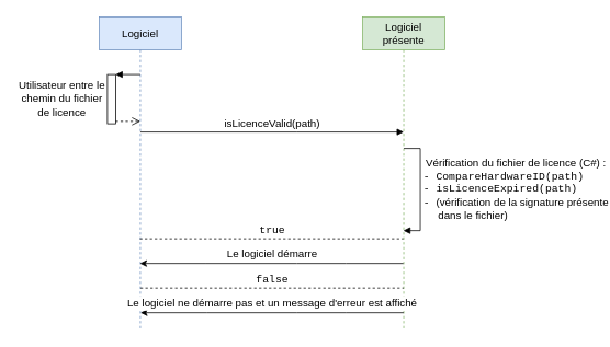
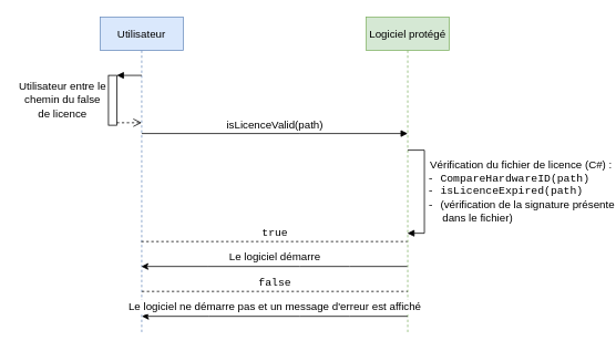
  <mxCell id="0" />
  <mxCell id="1" parent="0" />
- <mxCell id="2" value="Logiciel" style="shape=umlLifeline;perimeter=lifelinePerimeter;whiteSpace=wrap;html=1;container=1;collapsible=0;recursiveResize=0;outlineConnect=0;fillColor=#dae8fc;strokeColor=#6c8ebf;fontSize=13;" vertex="1" parent="1"><mxGeometry x="120" y="20" width="100" height="380" as="geometry" /></mxCell>
+ <mxCell id="2" value="Utilisateur" style="shape=umlLifeline;perimeter=lifelinePerimeter;whiteSpace=wrap;html=1;container=1;collapsible=0;recursiveResize=0;outlineConnect=0;fillColor=#dae8fc;strokeColor=#6c8ebf;fontSize=13;" vertex="1" parent="1"><mxGeometry x="120" y="20" width="100" height="380" as="geometry" /></mxCell>
  <mxCell id="3" value="" style="html=1;points=[];perimeter=orthogonalPerimeter;fontFamily=Courier New;fontSize=13;" vertex="1" parent="2"><mxGeometry x="10" y="70" width="10" height="60" as="geometry" /></mxCell>
- <mxCell id="4" value="&lt;div style=&quot;font-size: 13px;&quot;&gt;Logiciel présente&lt;br style=&quot;font-size: 13px;&quot;&gt;&lt;/div&gt;" style="shape=umlLifeline;perimeter=lifelinePerimeter;whiteSpace=wrap;html=1;container=1;collapsible=0;recursiveResize=0;outlineConnect=0;fillColor=#d5e8d4;strokeColor=#82b366;fontSize=13;" vertex="1" parent="1"><mxGeometry x="440" y="20" width="100" height="380" as="geometry" /></mxCell>
+ <mxCell id="4" value="&lt;div style=&quot;font-size: 13px;&quot;&gt;Logiciel protégé&lt;br style=&quot;font-size: 13px;&quot;&gt;&lt;/div&gt;" style="shape=umlLifeline;perimeter=lifelinePerimeter;whiteSpace=wrap;html=1;container=1;collapsible=0;recursiveResize=0;outlineConnect=0;fillColor=#d5e8d4;strokeColor=#82b366;fontSize=13;" vertex="1" parent="1"><mxGeometry x="440" y="20" width="100" height="380" as="geometry" /></mxCell>
  <mxCell id="5" value="&lt;div style=&quot;font-size: 13px&quot; align=&quot;center&quot;&gt;&lt;font style=&quot;font-size: 13px&quot; face=&quot;Helvetica&quot;&gt;Vérification du fichier de licence (C#) :&lt;br style=&quot;font-size: 13px&quot;&gt;&lt;/font&gt;&lt;/div&gt;&lt;div style=&quot;font-size: 13px&quot;&gt;- CompareHardwareID(path)&lt;br&gt;- isLicenceExpired(path)&lt;br&gt;- &lt;font face=&quot;Helvetica&quot;&gt;(vérification de la signature présente&lt;/font&gt;&lt;/div&gt;&lt;div style=&quot;font-size: 13px&quot;&gt;&lt;font face=&quot;Helvetica&quot;&gt;&amp;nbsp;&amp;nbsp;&amp;nbsp;&amp;nbsp; dans le fichier)&lt;br style=&quot;font-size: 13px&quot;&gt;&lt;/font&gt;&lt;/div&gt;" style="edgeStyle=orthogonalEdgeStyle;html=1;align=left;spacingLeft=2;endArrow=block;rounded=0;fontFamily=Courier New;fontSize=13;" edge="1" parent="4"><mxGeometry relative="1" as="geometry"><mxPoint x="50" y="160" as="sourcePoint" /><Array as="points"><mxPoint x="50" y="160" /><mxPoint x="70" y="160" /><mxPoint x="70" y="260" /></Array><mxPoint x="49.5" y="260" as="targetPoint" /></mxGeometry></mxCell>
  <mxCell id="6" value="" style="html=1;verticalAlign=bottom;endArrow=block;entryX=1;entryY=0;rounded=0;fontFamily=Courier New;fontSize=13;" edge="1" parent="1" target="3"><mxGeometry relative="1" as="geometry"><mxPoint x="170" y="90" as="sourcePoint" /></mxGeometry></mxCell>
  <mxCell id="7" value="" style="html=1;verticalAlign=bottom;endArrow=open;dashed=1;endSize=8;exitX=1;exitY=0.95;rounded=0;fontFamily=Courier New;fontSize=13;" edge="1" parent="1" source="3"><mxGeometry relative="1" as="geometry"><mxPoint x="170" y="147" as="targetPoint" /></mxGeometry></mxCell>
- <mxCell id="8" value="&lt;div style=&quot;font-size: 13px;&quot;&gt;&lt;font style=&quot;font-size: 13px;&quot; face=&quot;Helvetica&quot;&gt;Utilisateur entre le &lt;br style=&quot;font-size: 13px;&quot;&gt;&lt;/font&gt;&lt;/div&gt;&lt;font style=&quot;font-size: 13px;&quot; face=&quot;Helvetica&quot;&gt;chemin du fichier de licence&lt;/font&gt;" style="text;html=1;strokeColor=none;fillColor=none;align=center;verticalAlign=middle;whiteSpace=wrap;rounded=0;fontFamily=Courier New;fontSize=13;" vertex="1" parent="1"><mxGeometry x="20" y="100" width="110" height="40" as="geometry" /></mxCell>
+ <mxCell id="8" value="&lt;div style=&quot;font-size: 13px;&quot;&gt;&lt;font style=&quot;font-size: 13px;&quot; face=&quot;Helvetica&quot;&gt;Utilisateur entre le &lt;br style=&quot;font-size: 13px;&quot;&gt;&lt;/font&gt;&lt;/div&gt;&lt;font style=&quot;font-size: 13px;&quot; face=&quot;Helvetica&quot;&gt;chemin du false de licence&lt;/font&gt;" style="text;html=1;strokeColor=none;fillColor=none;align=center;verticalAlign=middle;whiteSpace=wrap;rounded=0;fontFamily=Courier New;fontSize=13;" vertex="1" parent="1"><mxGeometry x="20" y="100" width="110" height="40" as="geometry" /></mxCell>
  <mxCell id="9" value="&lt;font face=&quot;Courier New&quot;&gt;true&lt;/font&gt;" style="html=1;verticalAlign=bottom;endArrow=none;rounded=0;fontFamily=Helvetica;endFill=0;dashed=1;fontSize=13;" edge="1" parent="1" source="2" target="4"><mxGeometry width="80" relative="1" as="geometry"><mxPoint x="290" y="290" as="sourcePoint" /><mxPoint x="370" y="290" as="targetPoint" /><Array as="points"><mxPoint x="380" y="290" /></Array></mxGeometry></mxCell>
  <mxCell id="10" value="&lt;font face=&quot;Courier New&quot;&gt;false&lt;/font&gt;" style="html=1;verticalAlign=bottom;endArrow=none;rounded=0;fontFamily=Helvetica;endFill=0;dashed=1;fontSize=13;" edge="1" parent="1"><mxGeometry width="80" relative="1" as="geometry"><mxPoint x="170.15" y="350" as="sourcePoint" /><mxPoint x="489.84" y="350" as="targetPoint" /><Array as="points"><mxPoint x="380.34" y="350" /></Array></mxGeometry></mxCell>
  <mxCell id="11" value="&lt;font face=&quot;Helvetica&quot;&gt;Le logiciel démarre &lt;/font&gt;" style="html=1;verticalAlign=bottom;endArrow=none;rounded=0;fontFamily=Courier New;endFill=0;startArrow=classic;startFill=1;fontSize=13;" edge="1" parent="1" source="2" target="4"><mxGeometry width="80" relative="1" as="geometry"><mxPoint x="320" y="220" as="sourcePoint" /><mxPoint x="400" y="220" as="targetPoint" /><Array as="points"><mxPoint x="250" y="320" /><mxPoint x="360" y="320" /><mxPoint x="420" y="320" /></Array></mxGeometry></mxCell>
  <mxCell id="12" value="&lt;font face=&quot;Helvetica&quot;&gt;Le logiciel ne démarre pas et un message d'erreur est affiché&lt;/font&gt;" style="html=1;verticalAlign=bottom;endArrow=none;rounded=0;fontFamily=Courier New;endFill=0;startArrow=classic;startFill=1;fontSize=13;" edge="1" parent="1"><mxGeometry width="80" relative="1" as="geometry"><mxPoint x="170.15" y="380" as="sourcePoint" /><mxPoint x="489.84" y="380" as="targetPoint" /><Array as="points"><mxPoint x="250.34" y="380" /><mxPoint x="360.34" y="380" /><mxPoint x="420.34" y="380" /></Array></mxGeometry></mxCell>
  <mxCell id="13" value="&lt;font style=&quot;font-size: 13px&quot;&gt;isLicenceValid(path)&lt;/font&gt;" style="html=1;verticalAlign=bottom;endArrow=block;rounded=0;fontFamily=Helvetica;fontSize=13;" edge="1" parent="1"><mxGeometry width="80" relative="1" as="geometry"><mxPoint x="170" y="160" as="sourcePoint" /><mxPoint x="490" y="160" as="targetPoint" /><Array as="points"><mxPoint x="360.5" y="160" /></Array></mxGeometry></mxCell>
